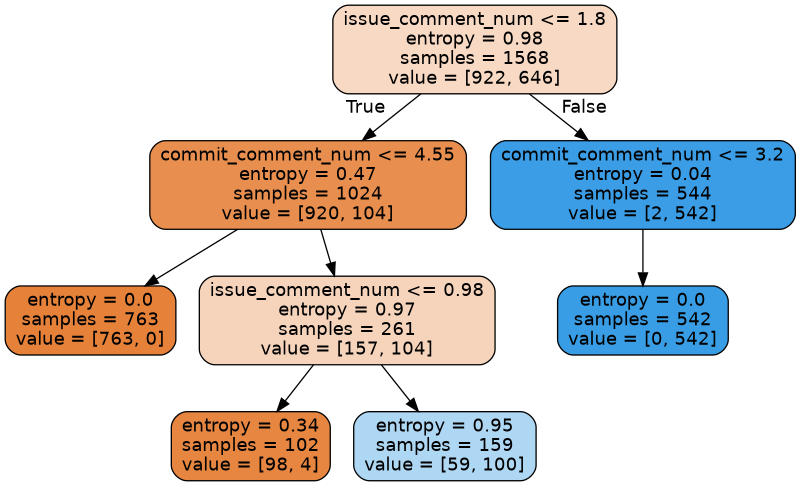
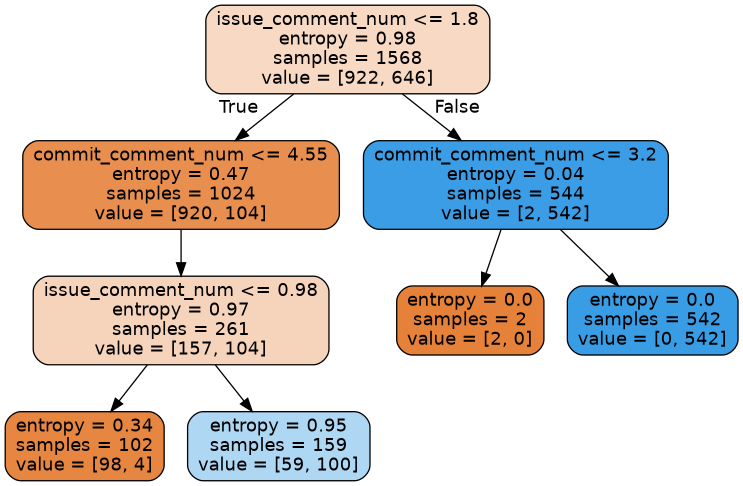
  digraph {
    node [color=black fillcolor="#e58139" fontname=helvetica shape=box style="filled, rounded"]
    edge [fontname=helvetica]
    n1 [fillcolor="#f7d9c4" label="issue_comment_num <= 1.8\nentropy = 0.98\nsamples = 1568\nvalue = [922, 646]"]
    n2 [fillcolor="#e88f4f" label="commit_comment_num <= 4.55\nentropy = 0.47\nsamples = 1024\nvalue = [920, 104]"]
    n3 [fillcolor="#3a9de5" label="commit_comment_num <= 3.2\nentropy = 0.04\nsamples = 544\nvalue = [2, 542]"]
-   n4 [label="entropy = 0.0\nsamples = 763\nvalue = [763, 0]"]
    n5 [fillcolor="#f6d4bc" label="issue_comment_num <= 0.98\nentropy = 0.97\nsamples = 261\nvalue = [157, 104]"]
+   n6 [label="entropy = 0.0\nsamples = 2\nvalue = [2, 0]"]
    n7 [fillcolor="#399de5" label="entropy = 0.0\nsamples = 542\nvalue = [0, 542]"]
    n8 [fillcolor="#e68641" label="entropy = 0.34\nsamples = 102\nvalue = [98, 4]"]
    n9 [fillcolor="#aed7f4" label="entropy = 0.95\nsamples = 159\nvalue = [59, 100]"]
    n1 -> n2 [headlabel=True labelangle=45 labeldistance=2.5]
    n1 -> n3 [headlabel=False labelangle=-45 labeldistance=2.5]
-   n2 -> n4
    n2 -> n5
+   n3 -> n6
    n3 -> n7
    n5 -> n8
    n5 -> n9
  }
